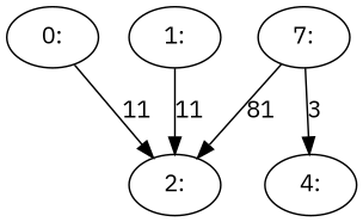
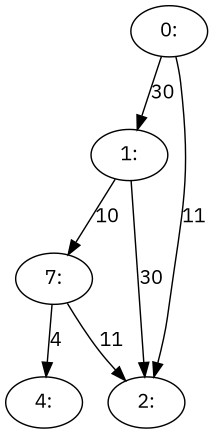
  digraph {
    fontname="IBM Plex Sans"
    node [fontname="IBM Plex Sans"]
    edge [fontname="IBM Plex Sans"]
    "0:"
    "1:"
    "2:"
    n4 [label="7:"]
    "4:"
+   "0:" -> "1:" [label=30]
    "0:" -> "2:" [label=11]
-   "1:" -> "2:" [label=11]
-   n4 -> "2:" [label=81]
-   n4 -> "4:" [label=3]
+   "1:" -> "2:" [label=30]
+   "1:" -> n4 [label=10]
+   n4 -> "2:" [label=11]
+   n4 -> "4:" [label=4]
  }
